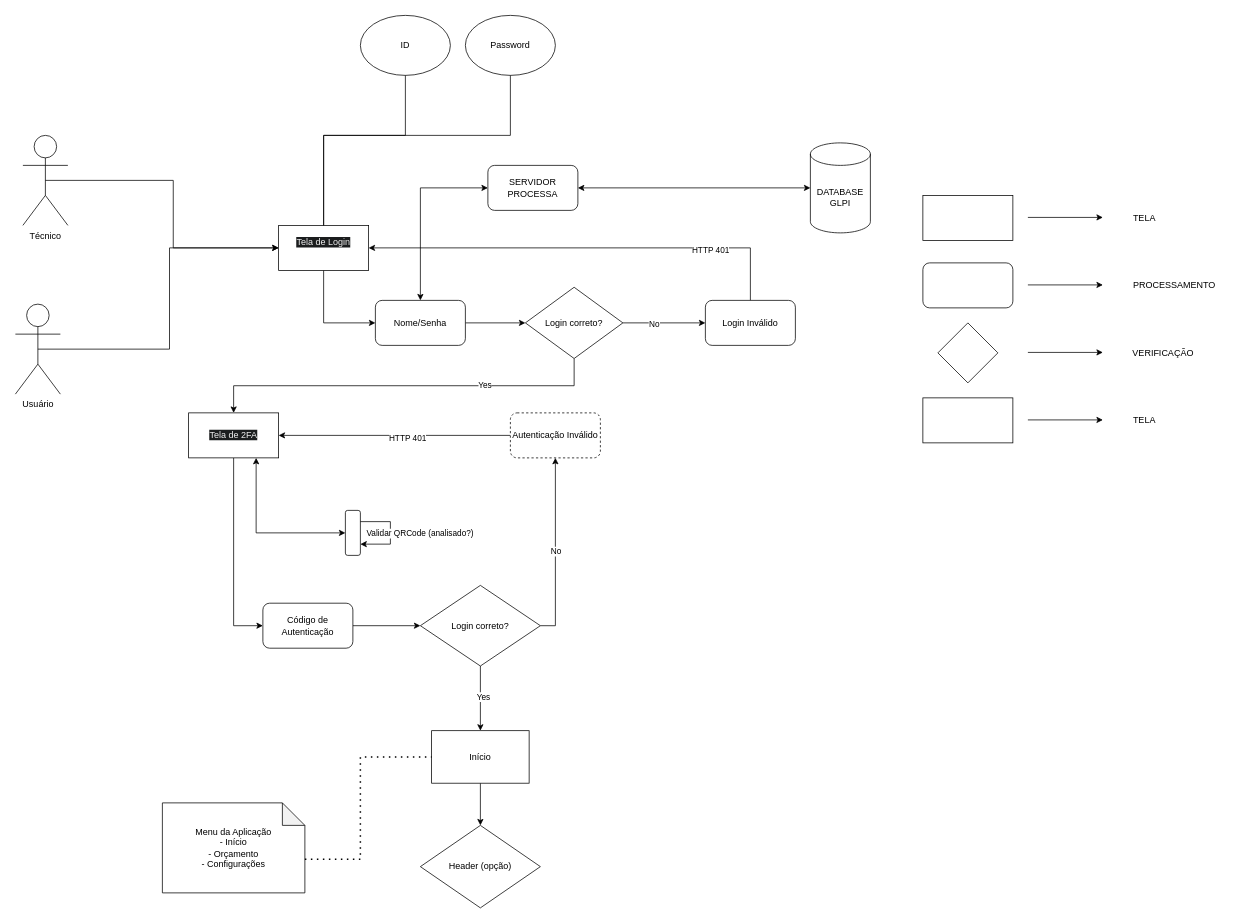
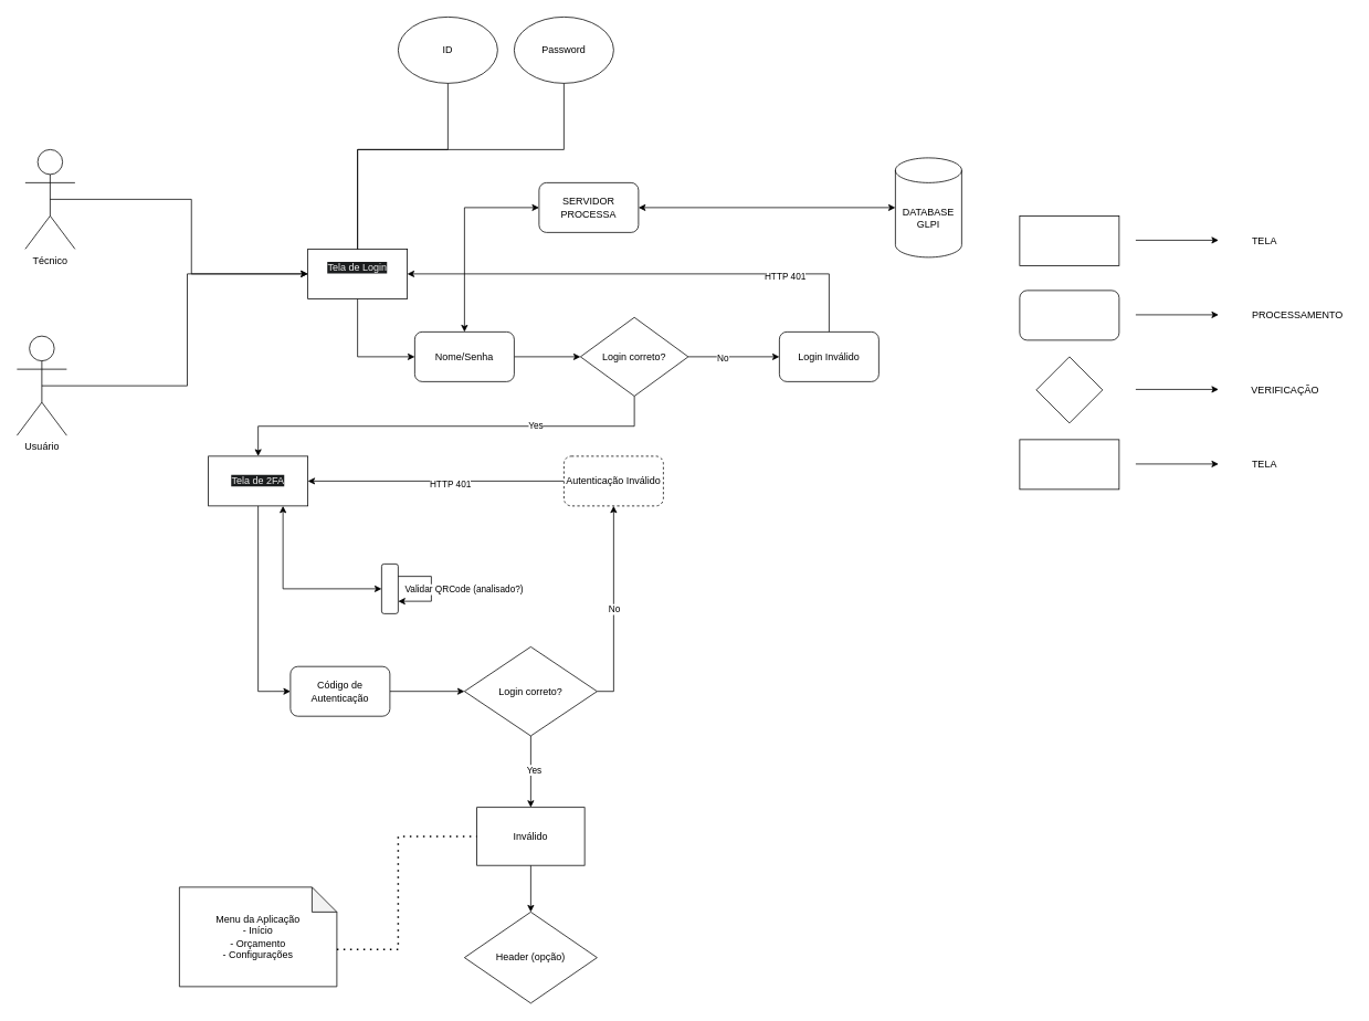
  <mxCell id="0" />
  <mxCell id="1" parent="0" />
  <mxCell id="2" style="edgeStyle=orthogonalEdgeStyle;rounded=0;orthogonalLoop=1;jettySize=auto;html=1;exitX=0.5;exitY=0.5;exitDx=0;exitDy=0;exitPerimeter=0;entryX=0;entryY=0.5;entryDx=0;entryDy=0;" edge="1" parent="1" source="3" target="5"><mxGeometry relative="1" as="geometry" /></mxCell>
  <mxCell id="3" value="Usuário&lt;br&gt;" style="shape=umlActor;verticalLabelPosition=bottom;verticalAlign=top;html=1;outlineConnect=0;" vertex="1" parent="1"><mxGeometry x="20" y="405" width="60" height="120" as="geometry" /></mxCell>
  <mxCell id="4" style="edgeStyle=orthogonalEdgeStyle;rounded=0;orthogonalLoop=1;jettySize=auto;html=1;exitX=0.5;exitY=1;exitDx=0;exitDy=0;entryX=0;entryY=0.5;entryDx=0;entryDy=0;" edge="1" parent="1" source="5" target="7"><mxGeometry relative="1" as="geometry" /></mxCell>
  <mxCell id="5" value="&#10;&lt;span style=&quot;color: rgb(240, 240, 240); font-family: Helvetica; font-size: 12px; font-style: normal; font-variant-ligatures: normal; font-variant-caps: normal; font-weight: 400; letter-spacing: normal; orphans: 2; text-align: center; text-indent: 0px; text-transform: none; widows: 2; word-spacing: 0px; -webkit-text-stroke-width: 0px; background-color: rgb(27, 29, 30); text-decoration-thickness: initial; text-decoration-style: initial; text-decoration-color: initial; float: none; display: inline !important;&quot;&gt;Tela de Login&lt;/span&gt;&#10;&#10;" style="rounded=0;whiteSpace=wrap;html=1;" vertex="1" parent="1"><mxGeometry x="371" y="300" width="120" height="60" as="geometry" /></mxCell>
  <mxCell id="6" style="edgeStyle=orthogonalEdgeStyle;rounded=0;orthogonalLoop=1;jettySize=auto;html=1;exitX=1;exitY=0.5;exitDx=0;exitDy=0;entryX=0;entryY=0.5;entryDx=0;entryDy=0;" edge="1" parent="1" source="7" target="12"><mxGeometry relative="1" as="geometry"><mxPoint x="800" y="760.368" as="targetPoint" /></mxGeometry></mxCell>
  <mxCell id="7" value="Nome/Senha" style="rounded=1;whiteSpace=wrap;html=1;" vertex="1" parent="1"><mxGeometry x="500" y="400" width="120" height="60" as="geometry" /></mxCell>
  <mxCell id="8" style="edgeStyle=orthogonalEdgeStyle;rounded=0;orthogonalLoop=1;jettySize=auto;html=1;exitX=1;exitY=0.5;exitDx=0;exitDy=0;entryX=0;entryY=0.5;entryDx=0;entryDy=0;" edge="1" parent="1" source="12" target="15"><mxGeometry relative="1" as="geometry" /></mxCell>
  <mxCell id="9" value="No&lt;br&gt;" style="edgeLabel;html=1;align=center;verticalAlign=middle;resizable=0;points=[];" vertex="1" connectable="0" parent="8"><mxGeometry x="-0.256" y="-1" relative="1" as="geometry"><mxPoint as="offset" /></mxGeometry></mxCell>
  <mxCell id="10" style="edgeStyle=orthogonalEdgeStyle;rounded=0;orthogonalLoop=1;jettySize=auto;html=1;exitX=0.5;exitY=1;exitDx=0;exitDy=0;entryX=0.5;entryY=0;entryDx=0;entryDy=0;" edge="1" parent="1" source="12" target="18"><mxGeometry relative="1" as="geometry" /></mxCell>
  <mxCell id="11" value="Yes" style="edgeLabel;html=1;align=center;verticalAlign=middle;resizable=0;points=[];" vertex="1" connectable="0" parent="10"><mxGeometry x="-0.406" y="-1" relative="1" as="geometry"><mxPoint as="offset" /></mxGeometry></mxCell>
  <mxCell id="12" value="Login correto?" style="rhombus;whiteSpace=wrap;html=1;" vertex="1" parent="1"><mxGeometry x="700" y="382.5" width="130" height="95" as="geometry" /></mxCell>
  <mxCell id="13" style="edgeStyle=orthogonalEdgeStyle;rounded=0;orthogonalLoop=1;jettySize=auto;html=1;exitX=0.5;exitY=0;exitDx=0;exitDy=0;entryX=1;entryY=0.5;entryDx=0;entryDy=0;" edge="1" parent="1" source="15" target="5"><mxGeometry relative="1" as="geometry" /></mxCell>
  <mxCell id="14" value="HTTP 401" style="edgeLabel;html=1;align=center;verticalAlign=middle;resizable=0;points=[];" vertex="1" connectable="0" parent="13"><mxGeometry x="-0.572" y="2" relative="1" as="geometry"><mxPoint as="offset" /></mxGeometry></mxCell>
  <mxCell id="15" value="Login Inválido" style="rounded=1;whiteSpace=wrap;html=1;" vertex="1" parent="1"><mxGeometry x="940" y="400" width="120" height="60" as="geometry" /></mxCell>
  <mxCell id="16" value="Menu da Aplicação&lt;br&gt;- Início&lt;br&gt;- Orçamento&lt;br&gt;- Configurações" style="shape=note;whiteSpace=wrap;html=1;backgroundOutline=1;darkOpacity=0.05;" vertex="1" parent="1"><mxGeometry x="216" y="1070" width="190" height="120" as="geometry" /></mxCell>
  <mxCell id="17" style="edgeStyle=orthogonalEdgeStyle;rounded=0;orthogonalLoop=1;jettySize=auto;html=1;exitX=0.5;exitY=1;exitDx=0;exitDy=0;entryX=0;entryY=0.5;entryDx=0;entryDy=0;" edge="1" parent="1" source="18" target="20"><mxGeometry relative="1" as="geometry" /></mxCell>
  <mxCell id="18" value="&lt;span style=&quot;color: rgb(240, 240, 240); font-family: Helvetica; font-size: 12px; font-style: normal; font-variant-ligatures: normal; font-variant-caps: normal; font-weight: 400; letter-spacing: normal; orphans: 2; text-align: center; text-indent: 0px; text-transform: none; widows: 2; word-spacing: 0px; -webkit-text-stroke-width: 0px; background-color: rgb(27, 29, 30); text-decoration-thickness: initial; text-decoration-style: initial; text-decoration-color: initial; float: none; display: inline !important;&quot;&gt;Tela de 2FA&lt;/span&gt;" style="rounded=0;whiteSpace=wrap;html=1;" vertex="1" parent="1"><mxGeometry x="251" y="550" width="120" height="60" as="geometry" /></mxCell>
  <mxCell id="19" style="edgeStyle=orthogonalEdgeStyle;rounded=0;orthogonalLoop=1;jettySize=auto;html=1;exitX=1;exitY=0.5;exitDx=0;exitDy=0;entryX=0;entryY=0.5;entryDx=0;entryDy=0;" edge="1" parent="1" source="20" target="25"><mxGeometry relative="1" as="geometry" /></mxCell>
  <mxCell id="20" value="Código de Autenticação" style="rounded=1;whiteSpace=wrap;html=1;" vertex="1" parent="1"><mxGeometry x="350" y="803.75" width="120" height="60" as="geometry" /></mxCell>
  <mxCell id="21" style="edgeStyle=orthogonalEdgeStyle;rounded=0;orthogonalLoop=1;jettySize=auto;html=1;exitX=1;exitY=0.5;exitDx=0;exitDy=0;entryX=0.5;entryY=1;entryDx=0;entryDy=0;" edge="1" parent="1" source="25" target="28"><mxGeometry relative="1" as="geometry" /></mxCell>
  <mxCell id="22" value="No" style="edgeLabel;html=1;align=center;verticalAlign=middle;resizable=0;points=[];" vertex="1" connectable="0" parent="21"><mxGeometry x="-0.025" relative="1" as="geometry"><mxPoint as="offset" /></mxGeometry></mxCell>
  <mxCell id="23" style="edgeStyle=orthogonalEdgeStyle;rounded=0;orthogonalLoop=1;jettySize=auto;html=1;exitX=0.5;exitY=1;exitDx=0;exitDy=0;entryX=0.5;entryY=0;entryDx=0;entryDy=0;" edge="1" parent="1" source="25" target="31"><mxGeometry relative="1" as="geometry"><mxPoint x="640" y="1063.75" as="targetPoint" /></mxGeometry></mxCell>
  <mxCell id="24" value="Yes" style="edgeLabel;html=1;align=center;verticalAlign=middle;resizable=0;points=[];" vertex="1" connectable="0" parent="23"><mxGeometry x="-0.049" y="3" relative="1" as="geometry"><mxPoint as="offset" /></mxGeometry></mxCell>
  <mxCell id="25" value="Login correto?" style="rhombus;whiteSpace=wrap;html=1;" vertex="1" parent="1"><mxGeometry x="560" y="780" width="160" height="107.5" as="geometry" /></mxCell>
  <mxCell id="26" style="edgeStyle=orthogonalEdgeStyle;rounded=0;orthogonalLoop=1;jettySize=auto;html=1;exitX=0;exitY=0.5;exitDx=0;exitDy=0;entryX=1;entryY=0.5;entryDx=0;entryDy=0;" edge="1" parent="1" source="28" target="18"><mxGeometry relative="1" as="geometry" /></mxCell>
  <mxCell id="27" value="HTTP 401" style="edgeLabel;html=1;align=center;verticalAlign=middle;resizable=0;points=[];" vertex="1" connectable="0" parent="26"><mxGeometry x="-0.106" y="3" relative="1" as="geometry"><mxPoint as="offset" /></mxGeometry></mxCell>
  <mxCell id="28" value="Autenticação Inválido" style="rounded=1;whiteSpace=wrap;html=1;dashed=1;" vertex="1" parent="1"><mxGeometry x="680" y="550" width="120" height="60" as="geometry" /></mxCell>
  <mxCell id="29" value="Header (opção)" style="rhombus;whiteSpace=wrap;html=1;" vertex="1" parent="1"><mxGeometry x="560" y="1100" width="160" height="110" as="geometry" /></mxCell>
  <mxCell id="30" style="edgeStyle=orthogonalEdgeStyle;rounded=0;orthogonalLoop=1;jettySize=auto;html=1;exitX=0.5;exitY=1;exitDx=0;exitDy=0;entryX=0.5;entryY=0;entryDx=0;entryDy=0;" edge="1" parent="1" source="31" target="29"><mxGeometry relative="1" as="geometry" /></mxCell>
- <mxCell id="31" value="Início" style="rounded=0;whiteSpace=wrap;html=1;" vertex="1" parent="1"><mxGeometry x="575" y="973.75" width="130" height="70" as="geometry" /></mxCell>
+ <mxCell id="31" value="Inválido" style="rounded=0;whiteSpace=wrap;html=1;" vertex="1" parent="1"><mxGeometry x="575" y="973.75" width="130" height="70" as="geometry" /></mxCell>
  <mxCell id="32" value="" style="endArrow=none;dashed=1;html=1;dashPattern=1 3;strokeWidth=2;rounded=0;exitX=0;exitY=0;exitDx=190;exitDy=75;exitPerimeter=0;entryX=0;entryY=0.5;entryDx=0;entryDy=0;" edge="1" parent="1" source="16" target="31"><mxGeometry width="50" height="50" relative="1" as="geometry"><mxPoint x="350" y="1023.75" as="sourcePoint" /><mxPoint x="400" y="973.75" as="targetPoint" /><Array as="points"><mxPoint x="480" y="1145" /><mxPoint x="480" y="1009" /></Array></mxGeometry></mxCell>
  <mxCell id="33" value="" style="rounded=1;whiteSpace=wrap;html=1;" vertex="1" parent="1"><mxGeometry x="460" y="680" width="20" height="60" as="geometry" /></mxCell>
  <mxCell id="34" style="edgeStyle=orthogonalEdgeStyle;rounded=0;orthogonalLoop=1;jettySize=auto;html=1;exitX=1;exitY=0.25;exitDx=0;exitDy=0;entryX=1;entryY=0.75;entryDx=0;entryDy=0;" edge="1" parent="1" source="33" target="33"><mxGeometry relative="1" as="geometry"><Array as="points"><mxPoint x="520" y="695" /><mxPoint x="520" y="725" /></Array></mxGeometry></mxCell>
  <mxCell id="35" value="Validar QRCode (analisado?)&amp;nbsp;" style="edgeLabel;html=1;align=center;verticalAlign=middle;resizable=0;points=[];" vertex="1" connectable="0" parent="34"><mxGeometry x="-0.025" relative="1" as="geometry"><mxPoint x="40" y="1" as="offset" /></mxGeometry></mxCell>
  <mxCell id="36" value="" style="endArrow=classic;startArrow=classic;html=1;rounded=0;entryX=0.75;entryY=1;entryDx=0;entryDy=0;exitX=0;exitY=0.5;exitDx=0;exitDy=0;" edge="1" parent="1" source="33" target="18"><mxGeometry width="50" height="50" relative="1" as="geometry"><mxPoint x="550" y="730" as="sourcePoint" /><mxPoint x="600" y="680" as="targetPoint" /><Array as="points"><mxPoint x="341" y="710" /></Array></mxGeometry></mxCell>
  <mxCell id="37" value="ID" style="ellipse;whiteSpace=wrap;html=1;" vertex="1" parent="1"><mxGeometry x="480" y="20" width="120" height="80" as="geometry" /></mxCell>
  <mxCell id="38" value="" style="endArrow=none;html=1;rounded=0;exitX=0.5;exitY=0;exitDx=0;exitDy=0;entryX=0.5;entryY=1;entryDx=0;entryDy=0;" edge="1" parent="1" source="5" target="37"><mxGeometry width="50" height="50" relative="1" as="geometry"><mxPoint x="430" y="260" as="sourcePoint" /><mxPoint x="431" y="150" as="targetPoint" /><Array as="points"><mxPoint x="431" y="180" /><mxPoint x="540" y="180" /></Array></mxGeometry></mxCell>
  <mxCell id="39" value="Password" style="ellipse;whiteSpace=wrap;html=1;" vertex="1" parent="1"><mxGeometry x="620" y="20" width="120" height="80" as="geometry" /></mxCell>
  <mxCell id="40" value="" style="endArrow=none;html=1;rounded=0;exitX=0.5;exitY=0;exitDx=0;exitDy=0;entryX=0.5;entryY=1;entryDx=0;entryDy=0;" edge="1" parent="1" source="5" target="39"><mxGeometry width="50" height="50" relative="1" as="geometry"><mxPoint x="750" y="270" as="sourcePoint" /><mxPoint x="800" y="220" as="targetPoint" /><Array as="points"><mxPoint x="431" y="180" /><mxPoint x="680" y="180" /></Array></mxGeometry></mxCell>
  <mxCell id="41" style="edgeStyle=orthogonalEdgeStyle;rounded=0;orthogonalLoop=1;jettySize=auto;html=1;exitX=0.5;exitY=0.5;exitDx=0;exitDy=0;exitPerimeter=0;entryX=0;entryY=0.5;entryDx=0;entryDy=0;" edge="1" parent="1" source="42" target="5"><mxGeometry relative="1" as="geometry" /></mxCell>
  <mxCell id="42" value="Técnico" style="shape=umlActor;verticalLabelPosition=bottom;verticalAlign=top;html=1;outlineConnect=0;" vertex="1" parent="1"><mxGeometry x="30" y="180" width="60" height="120" as="geometry" /></mxCell>
  <mxCell id="43" value="DATABASE &lt;br&gt;GLPI" style="shape=cylinder3;whiteSpace=wrap;html=1;boundedLbl=1;backgroundOutline=1;size=15;" vertex="1" parent="1"><mxGeometry x="1080" y="190" width="80" height="120" as="geometry" /></mxCell>
  <mxCell id="44" value="SERVIDOR PROCESSA" style="rounded=1;whiteSpace=wrap;html=1;" vertex="1" parent="1"><mxGeometry x="650" y="220" width="120" height="60" as="geometry" /></mxCell>
  <mxCell id="45" value="" style="endArrow=classic;startArrow=classic;html=1;rounded=0;entryX=0;entryY=0.5;entryDx=0;entryDy=0;entryPerimeter=0;exitX=1;exitY=0.5;exitDx=0;exitDy=0;" edge="1" parent="1" source="44" target="43"><mxGeometry width="50" height="50" relative="1" as="geometry"><mxPoint x="390" y="330" as="sourcePoint" /><mxPoint x="440" y="280" as="targetPoint" /></mxGeometry></mxCell>
  <mxCell id="46" value="" style="rounded=0;whiteSpace=wrap;html=1;" vertex="1" parent="1"><mxGeometry x="1230" y="260" width="120" height="60" as="geometry" /></mxCell>
  <mxCell id="47" value="" style="edgeStyle=none;orthogonalLoop=1;jettySize=auto;html=1;rounded=0;" edge="1" parent="1"><mxGeometry width="100" relative="1" as="geometry"><mxPoint x="1370" y="289.38" as="sourcePoint" /><mxPoint x="1470" y="289.38" as="targetPoint" /><Array as="points" /></mxGeometry></mxCell>
  <mxCell id="48" value="TELA" style="text;html=1;align=center;verticalAlign=middle;resizable=0;points=[];autosize=1;strokeColor=none;fillColor=none;" vertex="1" parent="1"><mxGeometry x="1500" y="275" width="50" height="30" as="geometry" /></mxCell>
  <mxCell id="49" value="" style="edgeStyle=none;orthogonalLoop=1;jettySize=auto;html=1;rounded=0;" edge="1" parent="1"><mxGeometry width="100" relative="1" as="geometry"><mxPoint x="1370" y="379.38" as="sourcePoint" /><mxPoint x="1470" y="379.38" as="targetPoint" /><Array as="points" /></mxGeometry></mxCell>
  <mxCell id="50" value="PROCESSAMENTO" style="text;html=1;align=center;verticalAlign=middle;resizable=0;points=[];autosize=1;strokeColor=none;fillColor=none;" vertex="1" parent="1"><mxGeometry x="1500" y="365" width="130" height="30" as="geometry" /></mxCell>
  <mxCell id="51" value="" style="edgeStyle=none;orthogonalLoop=1;jettySize=auto;html=1;rounded=0;" edge="1" parent="1"><mxGeometry width="100" relative="1" as="geometry"><mxPoint x="1370" y="469.38" as="sourcePoint" /><mxPoint x="1470" y="469.38" as="targetPoint" /><Array as="points" /></mxGeometry></mxCell>
  <mxCell id="52" value="VERIFICAÇÃO" style="text;html=1;align=center;verticalAlign=middle;resizable=0;points=[];autosize=1;strokeColor=none;fillColor=none;" vertex="1" parent="1"><mxGeometry x="1500" y="455" width="100" height="30" as="geometry" /></mxCell>
  <mxCell id="53" value="" style="rounded=0;whiteSpace=wrap;html=1;" vertex="1" parent="1"><mxGeometry x="1230" y="530" width="120" height="60" as="geometry" /></mxCell>
  <mxCell id="54" value="" style="edgeStyle=none;orthogonalLoop=1;jettySize=auto;html=1;rounded=0;" edge="1" parent="1"><mxGeometry width="100" relative="1" as="geometry"><mxPoint x="1370" y="559.38" as="sourcePoint" /><mxPoint x="1470" y="559.38" as="targetPoint" /><Array as="points" /></mxGeometry></mxCell>
  <mxCell id="55" value="TELA" style="text;html=1;align=center;verticalAlign=middle;resizable=0;points=[];autosize=1;strokeColor=none;fillColor=none;" vertex="1" parent="1"><mxGeometry x="1500" y="545" width="50" height="30" as="geometry" /></mxCell>
  <mxCell id="56" value="" style="rounded=1;whiteSpace=wrap;html=1;" vertex="1" parent="1"><mxGeometry x="1230" y="350" width="120" height="60" as="geometry" /></mxCell>
  <mxCell id="57" value="" style="rhombus;whiteSpace=wrap;html=1;" vertex="1" parent="1"><mxGeometry x="1250" y="430" width="80" height="80" as="geometry" /></mxCell>
  <mxCell id="58" value="" style="endArrow=classic;startArrow=classic;html=1;rounded=0;exitX=0.5;exitY=0;exitDx=0;exitDy=0;entryX=0;entryY=0.5;entryDx=0;entryDy=0;" edge="1" parent="1" source="7" target="44"><mxGeometry width="50" height="50" relative="1" as="geometry"><mxPoint x="800" y="670" as="sourcePoint" /><mxPoint x="560" y="250" as="targetPoint" /><Array as="points"><mxPoint x="560" y="250" /></Array></mxGeometry></mxCell>
